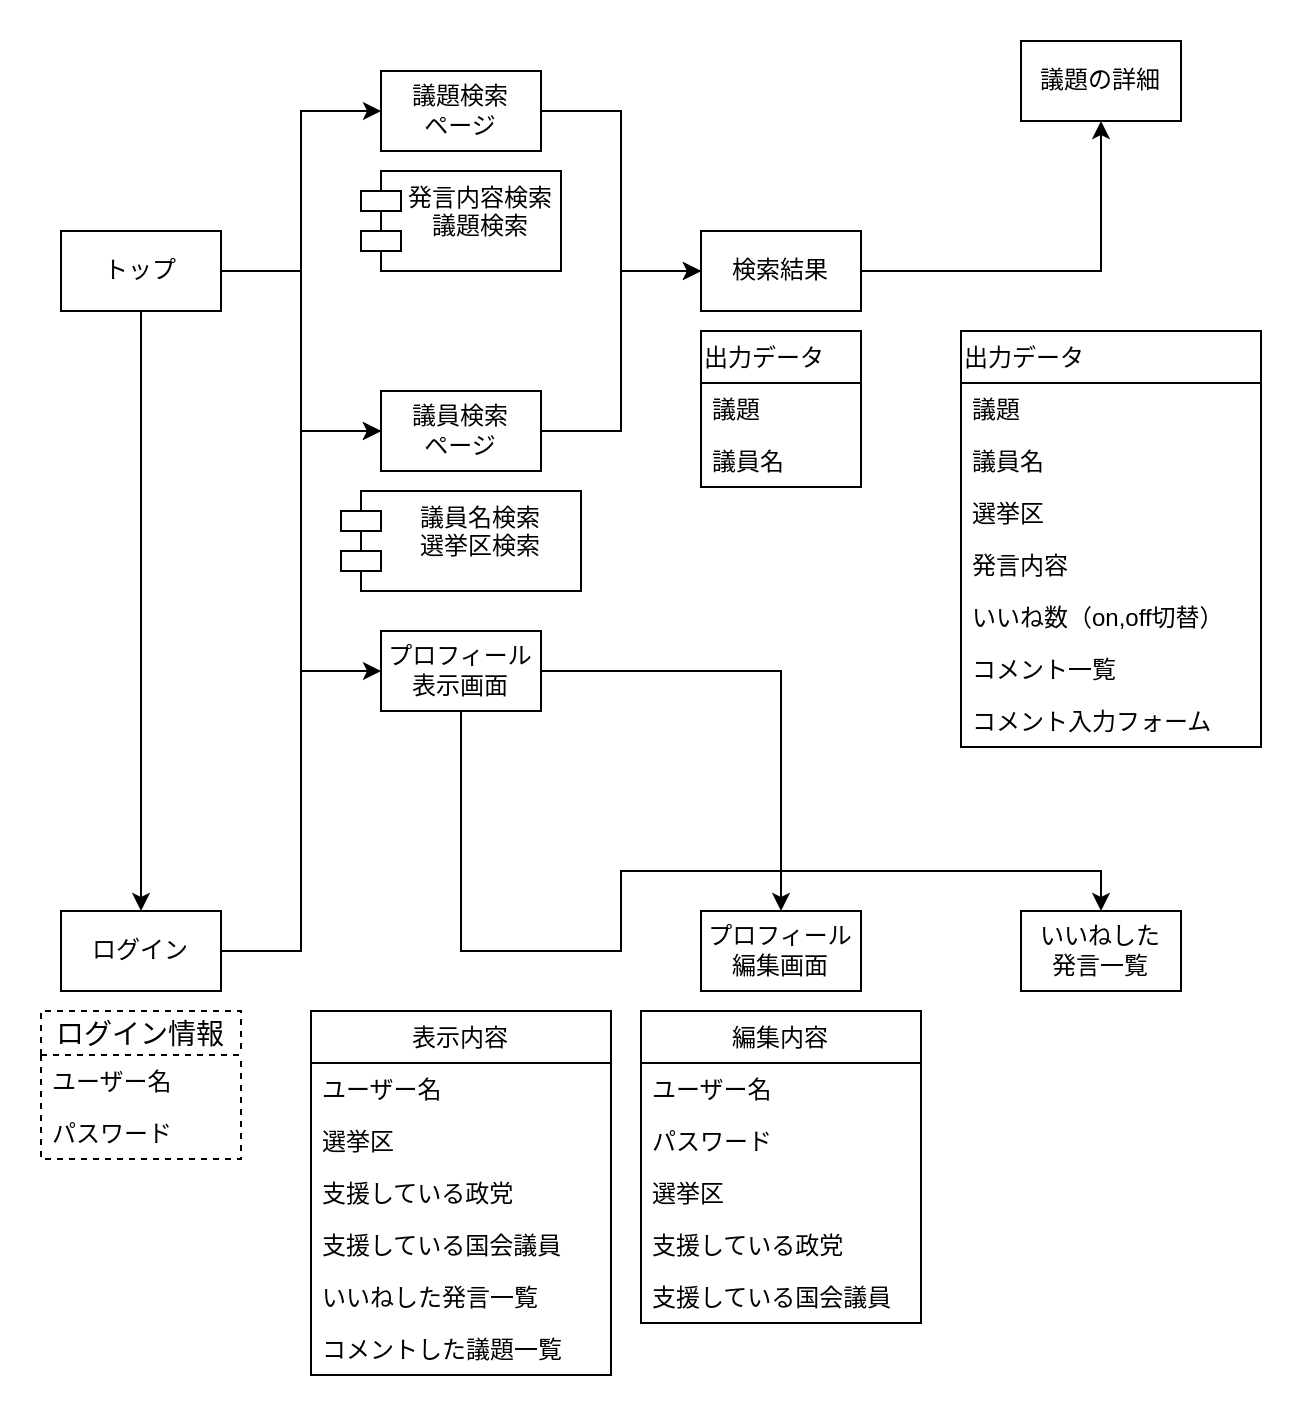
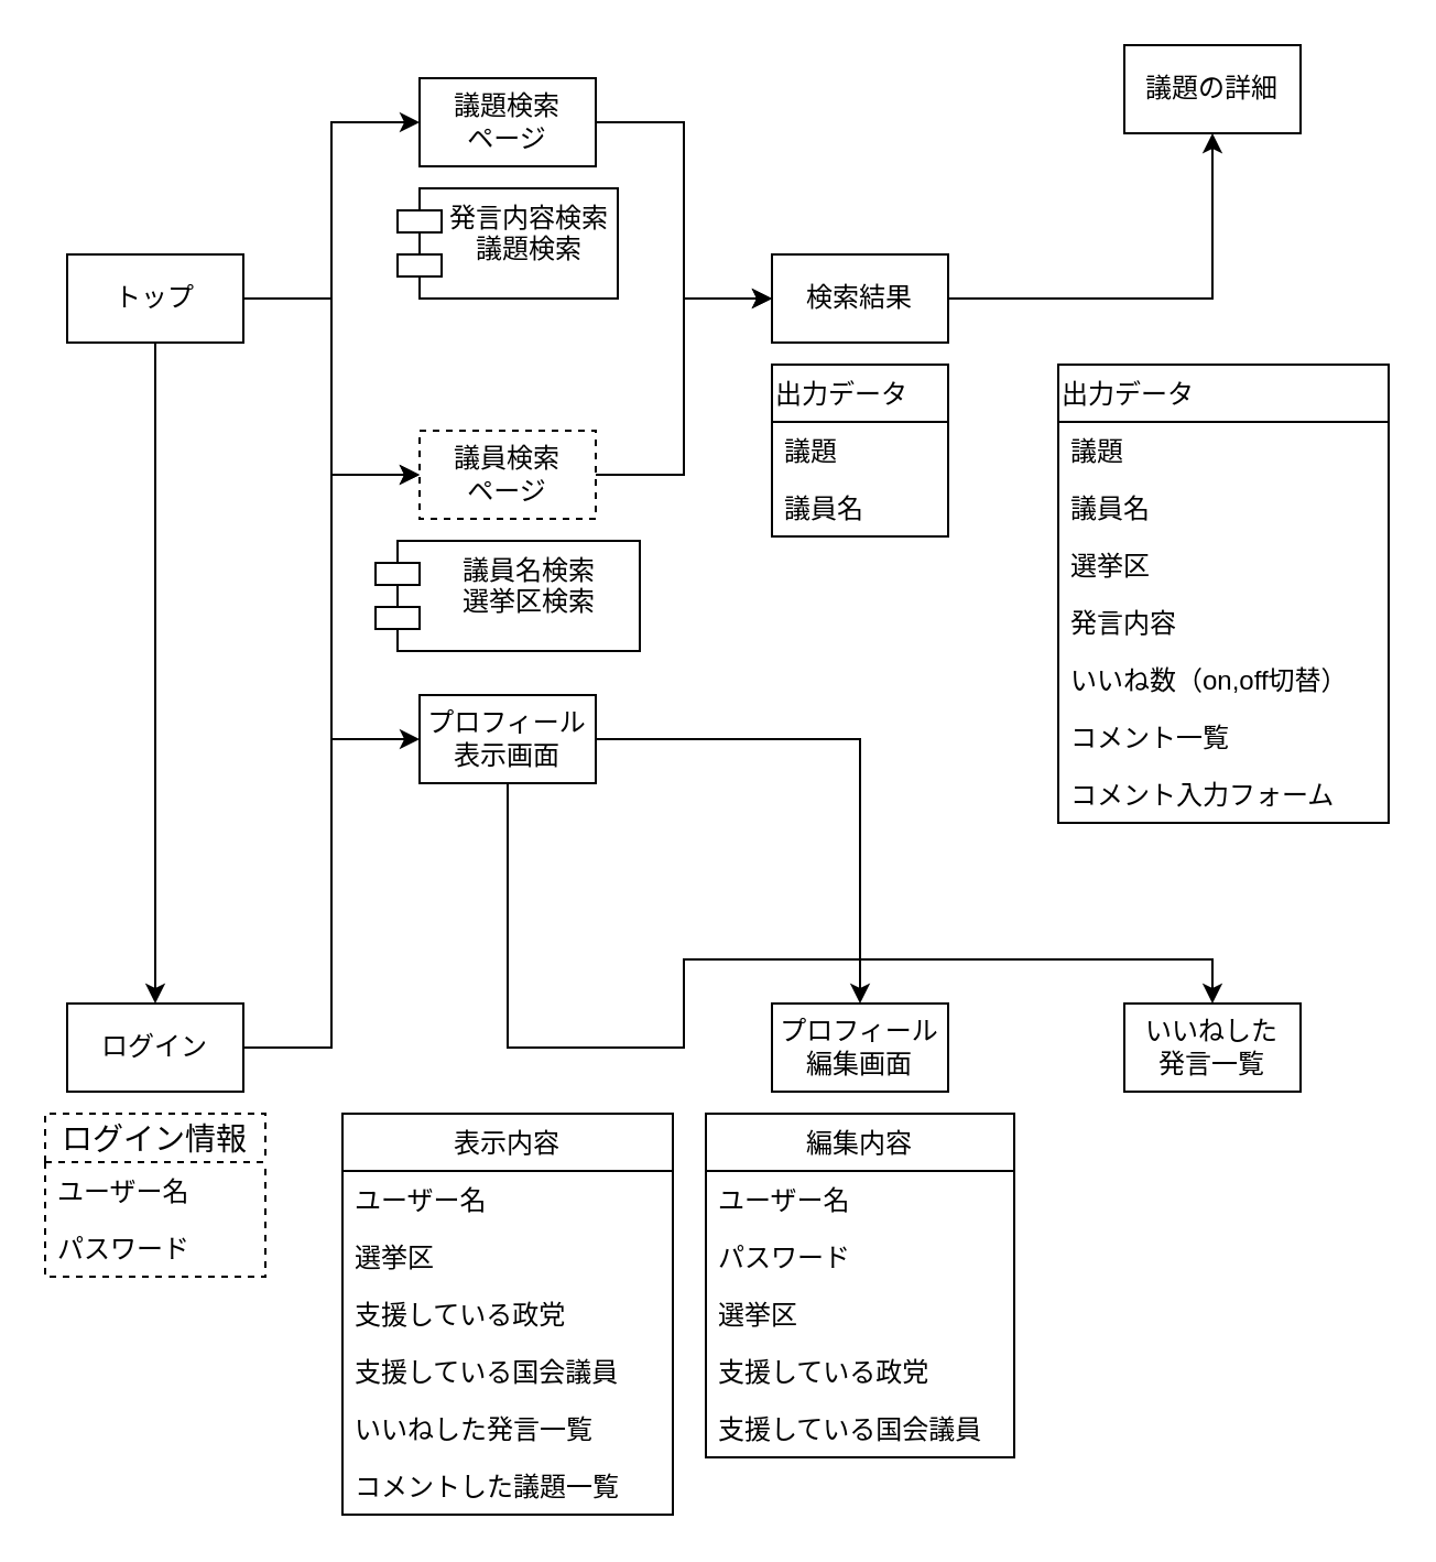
  <mxCell id="0" />
  <mxCell id="1" parent="0" />
  <mxCell id="2" value="" style="edgeStyle=orthogonalEdgeStyle;rounded=0;orthogonalLoop=1;jettySize=auto;html=1;entryX=0;entryY=0.5;entryDx=0;entryDy=0;" parent="1" source="5" target="9" edge="1"><mxGeometry relative="1" as="geometry" /></mxCell>
  <mxCell id="3" value="" style="edgeStyle=orthogonalEdgeStyle;rounded=0;orthogonalLoop=1;jettySize=auto;html=1;entryX=0;entryY=0.5;entryDx=0;entryDy=0;" parent="1" source="5" target="7" edge="1"><mxGeometry relative="1" as="geometry" /></mxCell>
  <mxCell id="4" value="" style="edgeStyle=orthogonalEdgeStyle;rounded=0;orthogonalLoop=1;jettySize=auto;html=1;entryX=0.5;entryY=0;entryDx=0;entryDy=0;" edge="1" parent="1" source="5" target="29"><mxGeometry relative="1" as="geometry"><mxPoint x="70" y="235" as="targetPoint" /></mxGeometry></mxCell>
  <mxCell id="5" value="トップ" style="rounded=0;whiteSpace=wrap;html=1;" parent="1" vertex="1"><mxGeometry x="30" y="115" width="80" height="40" as="geometry" /></mxCell>
  <mxCell id="6" value="" style="edgeStyle=orthogonalEdgeStyle;rounded=0;orthogonalLoop=1;jettySize=auto;html=1;entryX=0;entryY=0.5;entryDx=0;entryDy=0;" parent="1" source="7" target="11" edge="1"><mxGeometry relative="1" as="geometry"><mxPoint x="350" y="175" as="targetPoint" /></mxGeometry></mxCell>
- <mxCell id="7" value="議員検索&lt;br&gt;ページ" style="rounded=0;whiteSpace=wrap;html=1;" parent="1" vertex="1"><mxGeometry x="190" y="195" width="80" height="40" as="geometry" /></mxCell>
+ <mxCell id="7" value="議員検索&lt;br&gt;ページ" style="rounded=0;whiteSpace=wrap;html=1;dashed=1;" parent="1" vertex="1"><mxGeometry x="190" y="195" width="80" height="40" as="geometry" /></mxCell>
  <mxCell id="8" value="" style="edgeStyle=orthogonalEdgeStyle;rounded=0;orthogonalLoop=1;jettySize=auto;html=1;entryX=0;entryY=0.5;entryDx=0;entryDy=0;" parent="1" source="9" target="11" edge="1"><mxGeometry relative="1" as="geometry" /></mxCell>
  <mxCell id="9" value="議題検索&lt;br&gt;ページ" style="rounded=0;whiteSpace=wrap;html=1;" parent="1" vertex="1"><mxGeometry x="190" y="35" width="80" height="40" as="geometry" /></mxCell>
  <mxCell id="10" value="" style="edgeStyle=orthogonalEdgeStyle;rounded=0;orthogonalLoop=1;jettySize=auto;html=1;" parent="1" source="11" target="12" edge="1"><mxGeometry relative="1" as="geometry" /></mxCell>
  <mxCell id="11" value="検索結果" style="rounded=0;whiteSpace=wrap;html=1;" parent="1" vertex="1"><mxGeometry x="350" y="115" width="80" height="40" as="geometry" /></mxCell>
  <mxCell id="12" value="議題の詳細" style="rounded=0;whiteSpace=wrap;html=1;" parent="1" vertex="1"><mxGeometry x="510" y="20" width="80" height="40" as="geometry" /></mxCell>
  <mxCell id="13" style="edgeStyle=orthogonalEdgeStyle;rounded=0;orthogonalLoop=1;jettySize=auto;html=1;exitX=0.5;exitY=1;exitDx=0;exitDy=0;exitPerimeter=0;" parent="1" edge="1"><mxGeometry relative="1" as="geometry"><mxPoint x="230" y="165" as="sourcePoint" /><mxPoint x="230" y="165" as="targetPoint" /></mxGeometry></mxCell>
  <mxCell id="14" value="発言内容検索&#10;議題検索" style="shape=module;align=left;spacingLeft=20;align=center;verticalAlign=top;" parent="1" vertex="1"><mxGeometry x="180" y="85" width="100" height="50" as="geometry" /></mxCell>
  <mxCell id="15" value="議員名検索&#10;選挙区検索" style="shape=module;align=left;spacingLeft=20;align=center;verticalAlign=top;" parent="1" vertex="1"><mxGeometry x="170" y="245" width="120" height="50" as="geometry" /></mxCell>
  <mxCell id="16" value="出力データ" style="swimlane;fontStyle=0;childLayout=stackLayout;horizontal=1;startSize=26;fillColor=none;horizontalStack=0;resizeParent=1;resizeParentMax=0;resizeLast=0;collapsible=1;marginBottom=0;align=left;" parent="1" vertex="1"><mxGeometry x="350" y="165" width="80" height="78" as="geometry"><mxRectangle x="360" y="170" width="90" height="26" as="alternateBounds" /></mxGeometry></mxCell>
  <mxCell id="17" value="議題" style="text;strokeColor=none;fillColor=none;align=left;verticalAlign=top;spacingLeft=4;spacingRight=4;overflow=hidden;rotatable=0;points=[[0,0.5],[1,0.5]];portConstraint=eastwest;" parent="16" vertex="1"><mxGeometry y="26" width="80" height="26" as="geometry" /></mxCell>
  <mxCell id="18" value="議員名" style="text;strokeColor=none;fillColor=none;align=left;verticalAlign=top;spacingLeft=4;spacingRight=4;overflow=hidden;rotatable=0;points=[[0,0.5],[1,0.5]];portConstraint=eastwest;" parent="16" vertex="1"><mxGeometry y="52" width="80" height="26" as="geometry" /></mxCell>
  <mxCell id="19" value="出力データ" style="swimlane;fontStyle=0;childLayout=stackLayout;horizontal=1;startSize=26;fillColor=none;horizontalStack=0;resizeParent=1;resizeParentMax=0;resizeLast=0;collapsible=1;marginBottom=0;align=left;" parent="1" vertex="1"><mxGeometry x="480" y="165" width="150" height="208" as="geometry"><mxRectangle x="520" y="170" width="90" height="26" as="alternateBounds" /></mxGeometry></mxCell>
  <mxCell id="20" value="議題" style="text;strokeColor=none;fillColor=none;align=left;verticalAlign=top;spacingLeft=4;spacingRight=4;overflow=hidden;rotatable=0;points=[[0,0.5],[1,0.5]];portConstraint=eastwest;" parent="19" vertex="1"><mxGeometry y="26" width="150" height="26" as="geometry" /></mxCell>
  <mxCell id="21" value="議員名" style="text;strokeColor=none;fillColor=none;align=left;verticalAlign=top;spacingLeft=4;spacingRight=4;overflow=hidden;rotatable=0;points=[[0,0.5],[1,0.5]];portConstraint=eastwest;" parent="19" vertex="1"><mxGeometry y="52" width="150" height="26" as="geometry" /></mxCell>
  <mxCell id="22" value="選挙区" style="text;strokeColor=none;fillColor=none;align=left;verticalAlign=top;spacingLeft=4;spacingRight=4;overflow=hidden;rotatable=0;points=[[0,0.5],[1,0.5]];portConstraint=eastwest;" parent="19" vertex="1"><mxGeometry y="78" width="150" height="26" as="geometry" /></mxCell>
  <mxCell id="23" value="発言内容" style="text;strokeColor=none;fillColor=none;align=left;verticalAlign=top;spacingLeft=4;spacingRight=4;overflow=hidden;rotatable=0;points=[[0,0.5],[1,0.5]];portConstraint=eastwest;" parent="19" vertex="1"><mxGeometry y="104" width="150" height="26" as="geometry" /></mxCell>
  <mxCell id="24" value="いいね数（on,off切替）" style="text;strokeColor=none;fillColor=none;align=left;verticalAlign=top;spacingLeft=4;spacingRight=4;overflow=hidden;rotatable=0;points=[[0,0.5],[1,0.5]];portConstraint=eastwest;" vertex="1" parent="19"><mxGeometry y="130" width="150" height="26" as="geometry" /></mxCell>
  <mxCell id="25" value="コメント一覧" style="text;strokeColor=none;fillColor=none;align=left;verticalAlign=top;spacingLeft=4;spacingRight=4;overflow=hidden;rotatable=0;points=[[0,0.5],[1,0.5]];portConstraint=eastwest;" vertex="1" parent="19"><mxGeometry y="156" width="150" height="26" as="geometry" /></mxCell>
  <mxCell id="26" value="コメント入力フォーム" style="text;strokeColor=none;fillColor=none;align=left;verticalAlign=top;spacingLeft=4;spacingRight=4;overflow=hidden;rotatable=0;points=[[0,0.5],[1,0.5]];portConstraint=eastwest;" vertex="1" parent="19"><mxGeometry y="182" width="150" height="26" as="geometry" /></mxCell>
  <mxCell id="27" style="edgeStyle=orthogonalEdgeStyle;rounded=0;orthogonalLoop=1;jettySize=auto;html=1;exitX=1;exitY=0.5;exitDx=0;exitDy=0;entryX=0;entryY=0.5;entryDx=0;entryDy=0;" edge="1" parent="1" source="29" target="32"><mxGeometry relative="1" as="geometry" /></mxCell>
  <mxCell id="28" style="edgeStyle=orthogonalEdgeStyle;rounded=0;orthogonalLoop=1;jettySize=auto;html=1;exitX=1;exitY=0.5;exitDx=0;exitDy=0;entryX=0;entryY=0.5;entryDx=0;entryDy=0;" edge="1" parent="1" source="29" target="7"><mxGeometry relative="1" as="geometry" /></mxCell>
  <mxCell id="29" value="ログイン" style="rounded=0;whiteSpace=wrap;html=1;align=center;" parent="1" vertex="1"><mxGeometry x="30" y="455" width="80" height="40" as="geometry" /></mxCell>
  <mxCell id="30" value="" style="edgeStyle=orthogonalEdgeStyle;rounded=0;orthogonalLoop=1;jettySize=auto;html=1;" parent="1" source="32" target="34" edge="1"><mxGeometry relative="1" as="geometry" /></mxCell>
  <mxCell id="31" value="" style="edgeStyle=orthogonalEdgeStyle;rounded=0;orthogonalLoop=1;jettySize=auto;html=1;entryX=0.5;entryY=0;entryDx=0;entryDy=0;" edge="1" parent="1" source="32" target="33"><mxGeometry relative="1" as="geometry"><Array as="points"><mxPoint x="310" y="475" /><mxPoint x="310" y="435" /><mxPoint x="550" y="435" /></Array></mxGeometry></mxCell>
  <mxCell id="32" value="プロフィール&lt;br&gt;表示画面" style="rounded=0;whiteSpace=wrap;html=1;align=center;" parent="1" vertex="1"><mxGeometry x="190" y="315" width="80" height="40" as="geometry" /></mxCell>
  <mxCell id="33" value="いいねした&lt;br&gt;発言一覧" style="rounded=0;whiteSpace=wrap;html=1;align=center;" vertex="1" parent="1"><mxGeometry x="510" y="455" width="80" height="40" as="geometry" /></mxCell>
  <mxCell id="34" value="プロフィール&lt;br&gt;編集画面" style="rounded=0;whiteSpace=wrap;html=1;align=center;" parent="1" vertex="1"><mxGeometry x="350" y="455" width="80" height="40" as="geometry" /></mxCell>
  <mxCell id="35" value="ログイン情報" style="swimlane;fontStyle=0;childLayout=stackLayout;horizontal=1;startSize=22;fillColor=none;horizontalStack=0;resizeParent=1;resizeParentMax=0;resizeLast=0;collapsible=1;marginBottom=0;swimlaneFillColor=#ffffff;align=center;fontSize=14;dashed=1;" parent="1" vertex="1"><mxGeometry x="20" y="505" width="100" height="74" as="geometry" /></mxCell>
  <mxCell id="36" value="ユーザー名" style="text;strokeColor=none;fillColor=none;spacingLeft=4;spacingRight=4;overflow=hidden;rotatable=0;points=[[0,0.5],[1,0.5]];portConstraint=eastwest;fontSize=12;" parent="35" vertex="1"><mxGeometry y="22" width="100" height="26" as="geometry" /></mxCell>
  <mxCell id="37" value="パスワード" style="text;strokeColor=none;fillColor=none;spacingLeft=4;spacingRight=4;overflow=hidden;rotatable=0;points=[[0,0.5],[1,0.5]];portConstraint=eastwest;fontSize=12;" parent="35" vertex="1"><mxGeometry y="48" width="100" height="26" as="geometry" /></mxCell>
  <mxCell id="38" value="表示内容" style="swimlane;fontStyle=0;childLayout=stackLayout;horizontal=1;startSize=26;fillColor=none;horizontalStack=0;resizeParent=1;resizeParentMax=0;resizeLast=0;collapsible=1;marginBottom=0;" vertex="1" parent="1"><mxGeometry x="155" y="505" width="150" height="182" as="geometry" /></mxCell>
  <mxCell id="39" value="ユーザー名" style="text;strokeColor=none;fillColor=none;align=left;verticalAlign=top;spacingLeft=4;spacingRight=4;overflow=hidden;rotatable=0;points=[[0,0.5],[1,0.5]];portConstraint=eastwest;" vertex="1" parent="38"><mxGeometry y="26" width="150" height="26" as="geometry" /></mxCell>
  <mxCell id="40" value="選挙区" style="text;strokeColor=none;fillColor=none;align=left;verticalAlign=top;spacingLeft=4;spacingRight=4;overflow=hidden;rotatable=0;points=[[0,0.5],[1,0.5]];portConstraint=eastwest;" vertex="1" parent="38"><mxGeometry y="52" width="150" height="26" as="geometry" /></mxCell>
  <mxCell id="41" value="支援している政党" style="text;strokeColor=none;fillColor=none;align=left;verticalAlign=top;spacingLeft=4;spacingRight=4;overflow=hidden;rotatable=0;points=[[0,0.5],[1,0.5]];portConstraint=eastwest;" vertex="1" parent="38"><mxGeometry y="78" width="150" height="26" as="geometry" /></mxCell>
  <mxCell id="42" value="支援している国会議員" style="text;strokeColor=none;fillColor=none;align=left;verticalAlign=top;spacingLeft=4;spacingRight=4;overflow=hidden;rotatable=0;points=[[0,0.5],[1,0.5]];portConstraint=eastwest;" vertex="1" parent="38"><mxGeometry y="104" width="150" height="26" as="geometry" /></mxCell>
  <mxCell id="43" value="いいねした発言一覧" style="text;strokeColor=none;fillColor=none;align=left;verticalAlign=top;spacingLeft=4;spacingRight=4;overflow=hidden;rotatable=0;points=[[0,0.5],[1,0.5]];portConstraint=eastwest;" vertex="1" parent="38"><mxGeometry y="130" width="150" height="26" as="geometry" /></mxCell>
  <mxCell id="44" value="コメントした議題一覧" style="text;strokeColor=none;fillColor=none;align=left;verticalAlign=top;spacingLeft=4;spacingRight=4;overflow=hidden;rotatable=0;points=[[0,0.5],[1,0.5]];portConstraint=eastwest;" vertex="1" parent="38"><mxGeometry y="156" width="150" height="26" as="geometry" /></mxCell>
  <mxCell id="45" value="編集内容" style="swimlane;fontStyle=0;childLayout=stackLayout;horizontal=1;startSize=26;fillColor=none;horizontalStack=0;resizeParent=1;resizeParentMax=0;resizeLast=0;collapsible=1;marginBottom=0;" vertex="1" parent="1"><mxGeometry x="320" y="505" width="140" height="156" as="geometry" /></mxCell>
  <mxCell id="46" value="ユーザー名" style="text;strokeColor=none;fillColor=none;align=left;verticalAlign=top;spacingLeft=4;spacingRight=4;overflow=hidden;rotatable=0;points=[[0,0.5],[1,0.5]];portConstraint=eastwest;" vertex="1" parent="45"><mxGeometry y="26" width="140" height="26" as="geometry" /></mxCell>
  <mxCell id="47" value="パスワード" style="text;strokeColor=none;fillColor=none;align=left;verticalAlign=top;spacingLeft=4;spacingRight=4;overflow=hidden;rotatable=0;points=[[0,0.5],[1,0.5]];portConstraint=eastwest;" vertex="1" parent="45"><mxGeometry y="52" width="140" height="26" as="geometry" /></mxCell>
  <mxCell id="48" value="選挙区" style="text;strokeColor=none;fillColor=none;align=left;verticalAlign=top;spacingLeft=4;spacingRight=4;overflow=hidden;rotatable=0;points=[[0,0.5],[1,0.5]];portConstraint=eastwest;" vertex="1" parent="45"><mxGeometry y="78" width="140" height="26" as="geometry" /></mxCell>
  <mxCell id="49" value="支援している政党" style="text;strokeColor=none;fillColor=none;align=left;verticalAlign=top;spacingLeft=4;spacingRight=4;overflow=hidden;rotatable=0;points=[[0,0.5],[1,0.5]];portConstraint=eastwest;" vertex="1" parent="45"><mxGeometry y="104" width="140" height="26" as="geometry" /></mxCell>
  <mxCell id="50" value="支援している国会議員" style="text;strokeColor=none;fillColor=none;align=left;verticalAlign=top;spacingLeft=4;spacingRight=4;overflow=hidden;rotatable=0;points=[[0,0.5],[1,0.5]];portConstraint=eastwest;" vertex="1" parent="45"><mxGeometry y="130" width="140" height="26" as="geometry" /></mxCell>
